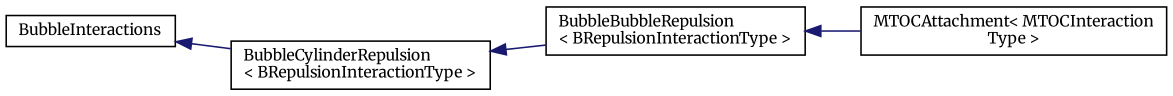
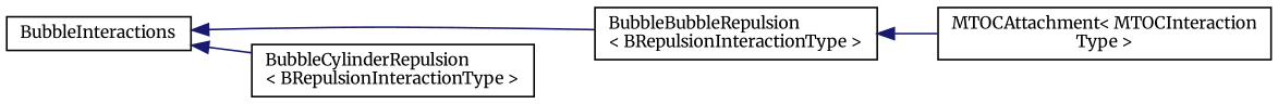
  digraph {
    fontname=Merriweather
    rankdir=LR
    node [color=black fillcolor=white fontname=Merriweather fontsize=10 shape=record style=filled]
    edge [color=midnightblue dir=back fontname=Merriweather fontsize=10 labelfontname=Helvetica labelfontsize=10 style=solid]
    n1 [height=0.2 label=BubbleInteractions width=0.4]
    n2 [height=0.2 label="BubbleBubbleRepulsion\l\< BRepulsionInteractionType \>" width=0.4]
    n3 [height=0.2 label="BubbleCylinderRepulsion\l\< BRepulsionInteractionType \>" width=0.4]
    n4 [height=0.2 label="MTOCAttachment\< MTOCInteraction\lType \>" width=0.4]
-   n3 -> n2
+   n1 -> n2
    n1 -> n3
    n2 -> n4
  }
